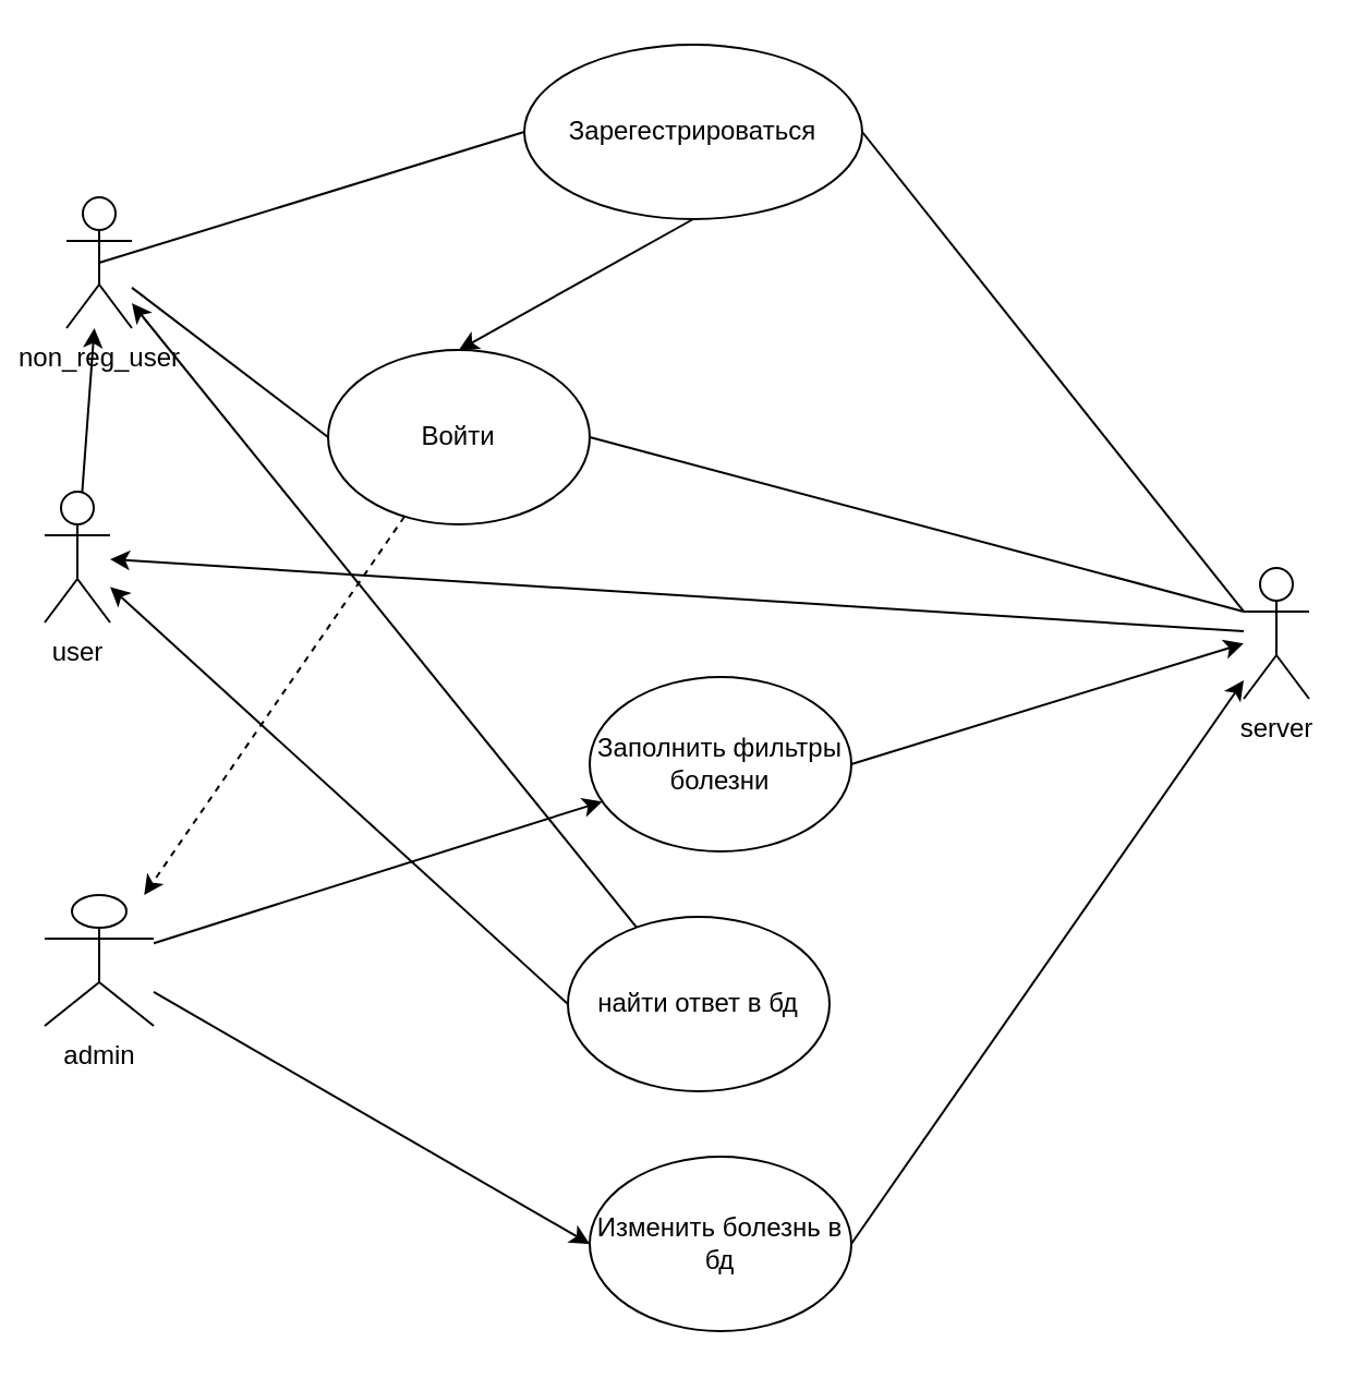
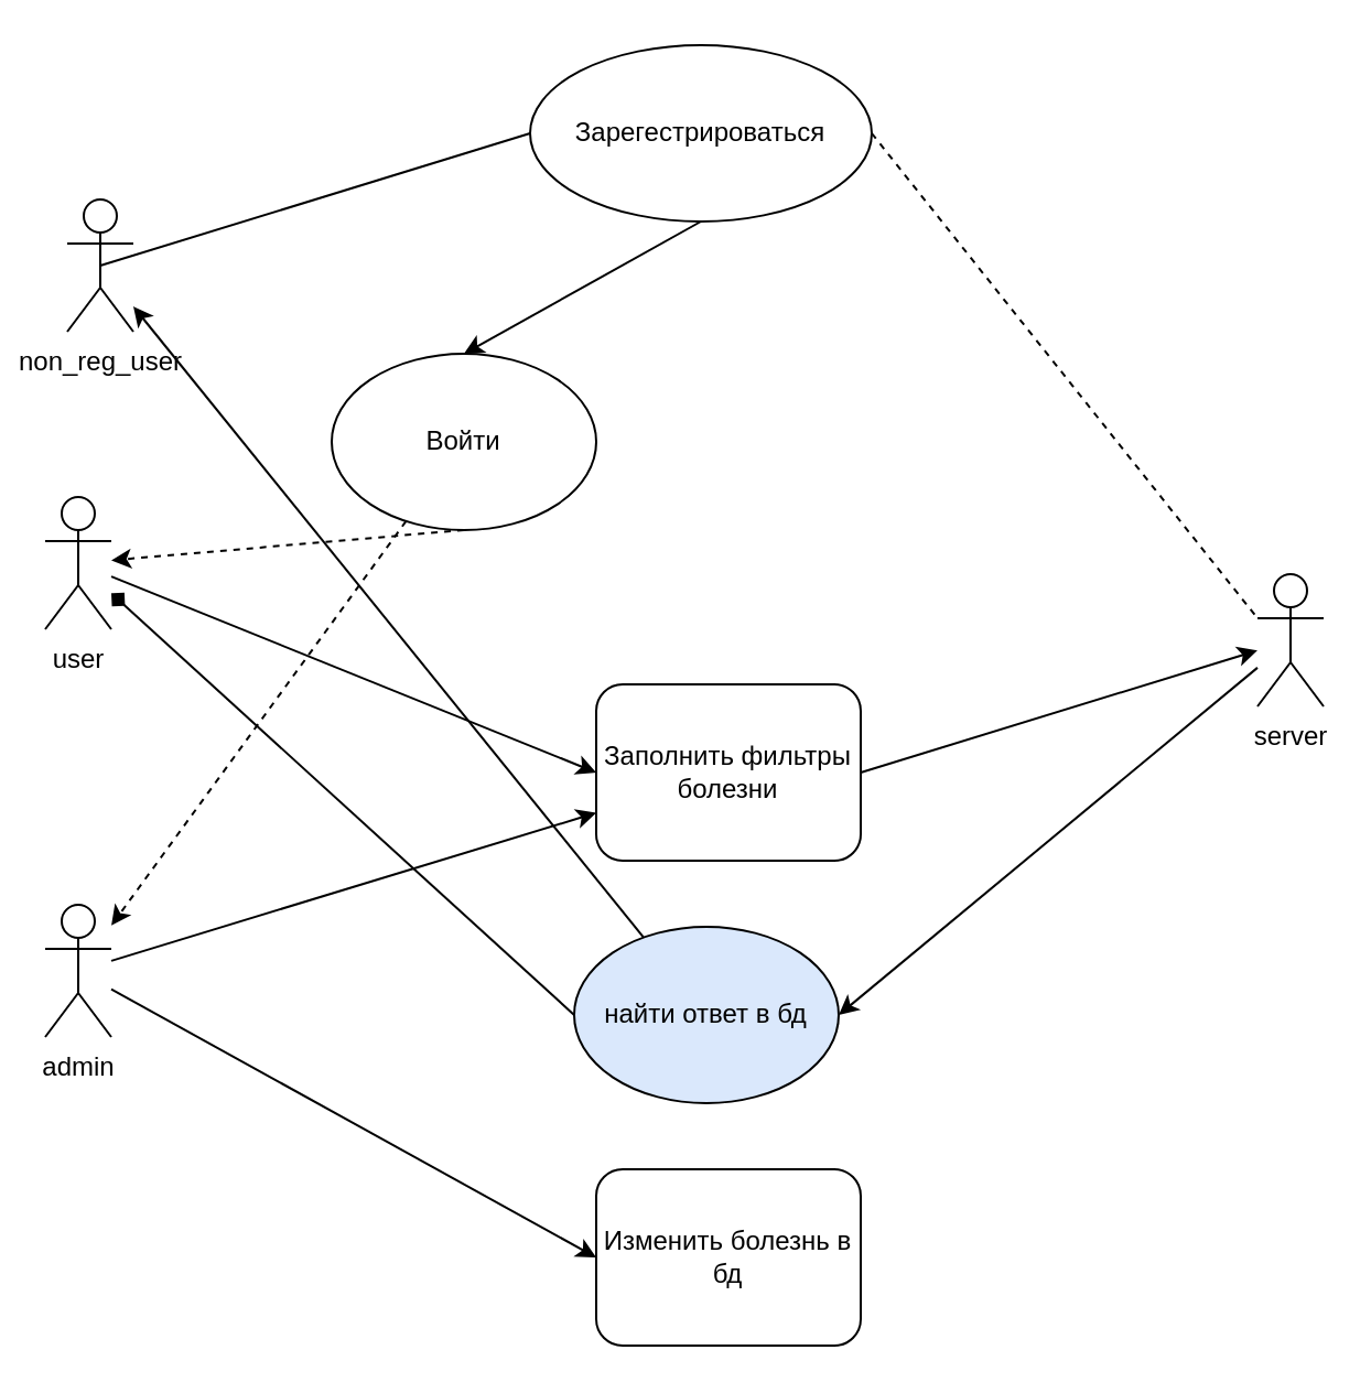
  <mxCell id="0" />
  <mxCell id="1" parent="0" />
  <mxCell id="2" value="non_reg_user" style="shape=umlActor;verticalLabelPosition=bottom;verticalAlign=top;html=1;outlineConnect=0;" vertex="1" parent="1"><mxGeometry x="30" y="90" width="30" height="60" as="geometry" /></mxCell>
- <mxCell id="3" value="admin" style="shape=umlActor;verticalLabelPosition=bottom;verticalAlign=top;html=1;outlineConnect=0;" vertex="1" parent="1"><mxGeometry x="20" y="410" width="50" height="60" as="geometry" /></mxCell>
+ <mxCell id="3" value="admin" style="shape=umlActor;verticalLabelPosition=bottom;verticalAlign=top;html=1;outlineConnect=0;" vertex="1" parent="1"><mxGeometry x="20" y="410" width="30" height="60" as="geometry" /></mxCell>
  <mxCell id="4" value="user" style="shape=umlActor;verticalLabelPosition=bottom;verticalAlign=top;html=1;outlineConnect=0;" vertex="1" parent="1"><mxGeometry x="20" y="225" width="30" height="60" as="geometry" /></mxCell>
  <mxCell id="5" value="server" style="shape=umlActor;verticalLabelPosition=bottom;verticalAlign=top;html=1;outlineConnect=0;" vertex="1" parent="1"><mxGeometry x="570" y="260" width="30" height="60" as="geometry" /></mxCell>
  <mxCell id="6" value="Войти" style="ellipse;whiteSpace=wrap;html=1;" vertex="1" parent="1"><mxGeometry x="150" y="160" width="120" height="80" as="geometry" /></mxCell>
  <mxCell id="7" value="Зарегестрироваться" style="ellipse;whiteSpace=wrap;html=1;" vertex="1" parent="1"><mxGeometry x="240" y="20" width="155" height="80" as="geometry" /></mxCell>
- <mxCell id="8" value="" style="endArrow=none;html=1;rounded=0;entryX=0;entryY=0.5;entryDx=0;entryDy=0;endFill=0;" edge="1" parent="1" source="2" target="6"><mxGeometry width="50" height="50" relative="1" as="geometry"><mxPoint x="330" y="340" as="sourcePoint" /><mxPoint x="380" y="290" as="targetPoint" /></mxGeometry></mxCell>
- <mxCell id="9" value="" style="endArrow=none;html=1;rounded=0;exitX=1;exitY=0.5;exitDx=0;exitDy=0;entryX=0;entryY=0.333;entryDx=0;entryDy=0;entryPerimeter=0;endFill=0;" edge="1" parent="1" source="6" target="5"><mxGeometry width="50" height="50" relative="1" as="geometry"><mxPoint x="330" y="340" as="sourcePoint" /><mxPoint x="380" y="290" as="targetPoint" /></mxGeometry></mxCell>
  <mxCell id="10" value="" style="endArrow=none;html=1;rounded=0;exitX=0.5;exitY=0.5;exitDx=0;exitDy=0;exitPerimeter=0;entryX=0;entryY=0.5;entryDx=0;entryDy=0;" edge="1" parent="1" source="2" target="7"><mxGeometry width="50" height="50" relative="1" as="geometry"><mxPoint x="210" y="340" as="sourcePoint" /><mxPoint x="260" y="290" as="targetPoint" /></mxGeometry></mxCell>
- <mxCell id="11" value="" style="endArrow=none;html=1;rounded=0;exitX=1;exitY=0.5;exitDx=0;exitDy=0;entryX=0;entryY=0.333;entryDx=0;entryDy=0;entryPerimeter=0;" edge="1" parent="1" source="7" target="5"><mxGeometry width="50" height="50" relative="1" as="geometry"><mxPoint x="210" y="340" as="sourcePoint" /><mxPoint x="260" y="290" as="targetPoint" /></mxGeometry></mxCell>
+ <mxCell id="11" value="" style="endArrow=none;html=1;rounded=0;exitX=1;exitY=0.5;exitDx=0;exitDy=0;entryX=0;entryY=0.333;entryDx=0;entryDy=0;entryPerimeter=0;dashed=1;" edge="1" parent="1" source="7" target="5"><mxGeometry width="50" height="50" relative="1" as="geometry"><mxPoint x="210" y="340" as="sourcePoint" /><mxPoint x="260" y="290" as="targetPoint" /></mxGeometry></mxCell>
  <mxCell id="12" value="" style="endArrow=classic;html=1;rounded=0;exitX=0.5;exitY=1;exitDx=0;exitDy=0;entryX=0.5;entryY=0;entryDx=0;entryDy=0;" edge="1" parent="1" source="7" target="6"><mxGeometry width="50" height="50" relative="1" as="geometry"><mxPoint x="210" y="340" as="sourcePoint" /><mxPoint x="260" y="290" as="targetPoint" /></mxGeometry></mxCell>
+ <mxCell id="13" value="" style="endArrow=classic;html=1;rounded=0;exitX=0.5;exitY=1;exitDx=0;exitDy=0;dashed=1;" edge="1" parent="1" source="6" target="4"><mxGeometry width="50" height="50" relative="1" as="geometry"><mxPoint x="210" y="340" as="sourcePoint" /><mxPoint x="260" y="290" as="targetPoint" /></mxGeometry></mxCell>
  <mxCell id="14" value="" style="endArrow=classic;html=1;rounded=0;dashed=1;" edge="1" parent="1" source="6" target="3"><mxGeometry width="50" height="50" relative="1" as="geometry"><mxPoint x="310" y="270" as="sourcePoint" /><mxPoint x="260" y="290" as="targetPoint" /></mxGeometry></mxCell>
- <mxCell id="15" value="Заполнить фильтры болезни" style="ellipse;whiteSpace=wrap;html=1;" vertex="1" parent="1"><mxGeometry x="270" y="310" width="120" height="80" as="geometry" /></mxCell>
- <mxCell id="16" value="" style="endArrow=classic;html=1;rounded=0;" edge="1" parent="1" source="4" target="2"><mxGeometry width="50" height="50" relative="1" as="geometry"><mxPoint x="210" y="440" as="sourcePoint" /><mxPoint x="260" y="390" as="targetPoint" /></mxGeometry></mxCell>
+ <mxCell id="15" value="Заполнить фильтры болезни" style="whiteSpace=wrap;html=1;rounded=1;" vertex="1" parent="1"><mxGeometry x="270" y="310" width="120" height="80" as="geometry" /></mxCell>
+ <mxCell id="16" value="" style="endArrow=classic;html=1;rounded=0;entryX=0;entryY=0.5;entryDx=0;entryDy=0;" edge="1" parent="1" source="4" target="15"><mxGeometry width="50" height="50" relative="1" as="geometry"><mxPoint x="210" y="440" as="sourcePoint" /><mxPoint x="260" y="390" as="targetPoint" /></mxGeometry></mxCell>
  <mxCell id="17" value="" style="endArrow=classic;html=1;rounded=0;" edge="1" parent="1" source="3" target="15"><mxGeometry width="50" height="50" relative="1" as="geometry"><mxPoint x="210" y="440" as="sourcePoint" /><mxPoint x="260" y="390" as="targetPoint" /></mxGeometry></mxCell>
  <mxCell id="18" value="" style="endArrow=classic;html=1;rounded=0;exitX=1;exitY=0.5;exitDx=0;exitDy=0;" edge="1" parent="1" source="15" target="5"><mxGeometry width="50" height="50" relative="1" as="geometry"><mxPoint x="210" y="440" as="sourcePoint" /><mxPoint x="260" y="390" as="targetPoint" /></mxGeometry></mxCell>
- <mxCell id="19" value="" style="endArrow=classic;html=1;rounded=0;" edge="1" parent="1" source="5" target="4"><mxGeometry width="50" height="50" relative="1" as="geometry"><mxPoint x="210" y="440" as="sourcePoint" /><mxPoint x="510" y="440" as="targetPoint" /></mxGeometry></mxCell>
- <mxCell id="20" value="найти ответ в бд" style="ellipse;whiteSpace=wrap;html=1;" vertex="1" parent="1"><mxGeometry x="260" y="420" width="120" height="80" as="geometry" /></mxCell>
+ <mxCell id="19" value="" style="endArrow=classic;html=1;rounded=0;entryX=1;entryY=0.5;entryDx=0;entryDy=0;" edge="1" parent="1" source="5" target="20"><mxGeometry width="50" height="50" relative="1" as="geometry"><mxPoint x="210" y="440" as="sourcePoint" /><mxPoint x="510" y="440" as="targetPoint" /></mxGeometry></mxCell>
+ <mxCell id="20" value="найти ответ в бд" style="ellipse;whiteSpace=wrap;html=1;fillColor=#dae8fc;" vertex="1" parent="1"><mxGeometry x="260" y="420" width="120" height="80" as="geometry" /></mxCell>
  <mxCell id="21" value="" style="endArrow=classic;html=1;rounded=0;" edge="1" parent="1" source="20" target="2"><mxGeometry width="50" height="50" relative="1" as="geometry"><mxPoint x="210" y="440" as="sourcePoint" /><mxPoint x="260" y="390" as="targetPoint" /></mxGeometry></mxCell>
- <mxCell id="22" value="" style="endArrow=classic;html=1;rounded=0;exitX=0;exitY=0.5;exitDx=0;exitDy=0;" edge="1" parent="1" source="20" target="4"><mxGeometry width="50" height="50" relative="1" as="geometry"><mxPoint x="210" y="440" as="sourcePoint" /><mxPoint x="260" y="390" as="targetPoint" /></mxGeometry></mxCell>
- <mxCell id="23" value="Изменить болезнь в бд" style="ellipse;whiteSpace=wrap;html=1;" vertex="1" parent="1"><mxGeometry x="270" y="530" width="120" height="80" as="geometry" /></mxCell>
+ <mxCell id="22" value="" style="endArrow=diamond;html=1;rounded=0;exitX=0;exitY=0.5;exitDx=0;exitDy=0;" edge="1" parent="1" source="20" target="4"><mxGeometry width="50" height="50" relative="1" as="geometry"><mxPoint x="210" y="440" as="sourcePoint" /><mxPoint x="260" y="390" as="targetPoint" /></mxGeometry></mxCell>
+ <mxCell id="23" value="Изменить болезнь в бд" style="whiteSpace=wrap;html=1;rounded=1;" vertex="1" parent="1"><mxGeometry x="270" y="530" width="120" height="80" as="geometry" /></mxCell>
  <mxCell id="24" value="" style="endArrow=classic;html=1;rounded=0;entryX=0;entryY=0.5;entryDx=0;entryDy=0;" edge="1" parent="1" source="3" target="23"><mxGeometry width="50" height="50" relative="1" as="geometry"><mxPoint x="190" y="420" as="sourcePoint" /><mxPoint x="240" y="370" as="targetPoint" /></mxGeometry></mxCell>
- <mxCell id="25" value="" style="endArrow=classic;html=1;rounded=0;exitX=1;exitY=0.5;exitDx=0;exitDy=0;" edge="1" parent="1" source="23" target="5"><mxGeometry width="50" height="50" relative="1" as="geometry"><mxPoint x="190" y="420" as="sourcePoint" /><mxPoint x="240" y="370" as="targetPoint" /></mxGeometry></mxCell>
